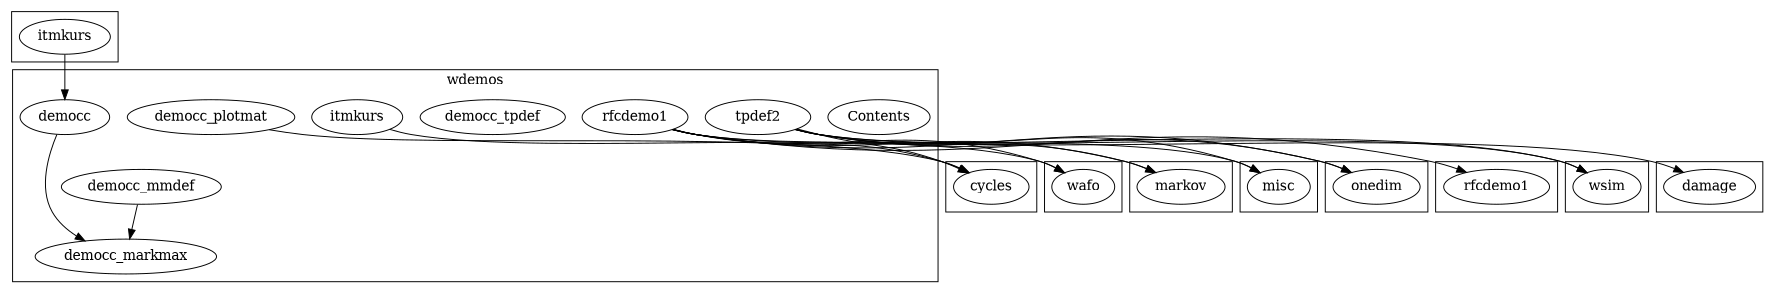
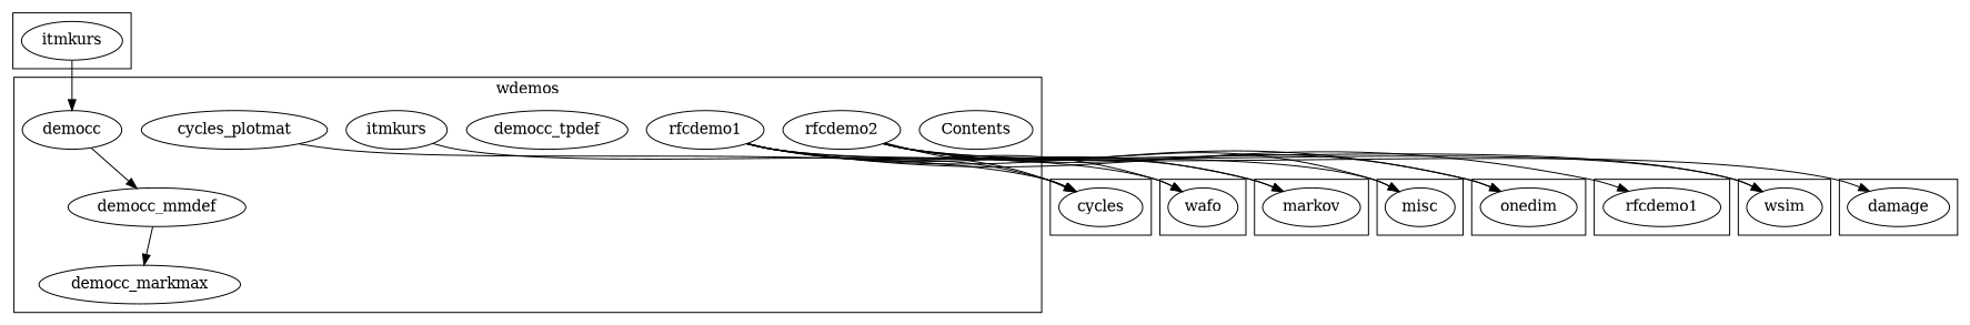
  digraph {
    concentrate=true
    edge [constraint=true]
    n1 [label=cycles]
    n2 [label=wafo]
    n3 [label=damage]
    n4 [label=markov]
    n5 [label=misc]
    n6 [label=onedim]
    n7 [label=itmkurs]
    n8 [label=rfcdemo1]
    n9 [label=wsim]
    n10 [label=Contents]
    n11 [label=democc]
    n12 [label=democc_markmax]
    n13 [label=democc_mmdef]
-   n14 [label=democc_plotmat]
+   n14 [label=cycles_plotmat]
    n15 [label=democc_tpdef]
    n16 [label=itmkurs]
    n17 [label=rfcdemo1]
-   n18 [label=tpdef2]
+   n18 [label=rfcdemo2]
    subgraph cluster_1 {
      n1
    }
    subgraph cluster_2 {
      n2
    }
    subgraph cluster_3 {
      n3
    }
    subgraph cluster_4 {
      n4
    }
    subgraph cluster_5 {
      n5
    }
    subgraph cluster_6 {
      n6
    }
    subgraph cluster_7 {
      n7
    }
    subgraph cluster_8 {
      n8
    }
    subgraph cluster_9 {
      n9
    }
    subgraph cluster_10 {
      label=wdemos
      n10
      n11
      n12
      n13
      n14
      n15
      n16
      n17
      n18
    }
    n7 -> n11
-   n11 -> n12
+   n11 -> n13
    n13 -> n12
    n14 -> n1
    n16 -> n2
    n17 -> n1
    n17 -> n2
    n17 -> n4
    n17 -> n5
    n17 -> n6
    n17 -> n8
    n17 -> n9
    n18 -> n1
    n18 -> n3
    n18 -> n4
    n18 -> n5
    n18 -> n6
    n18 -> n9
  }
